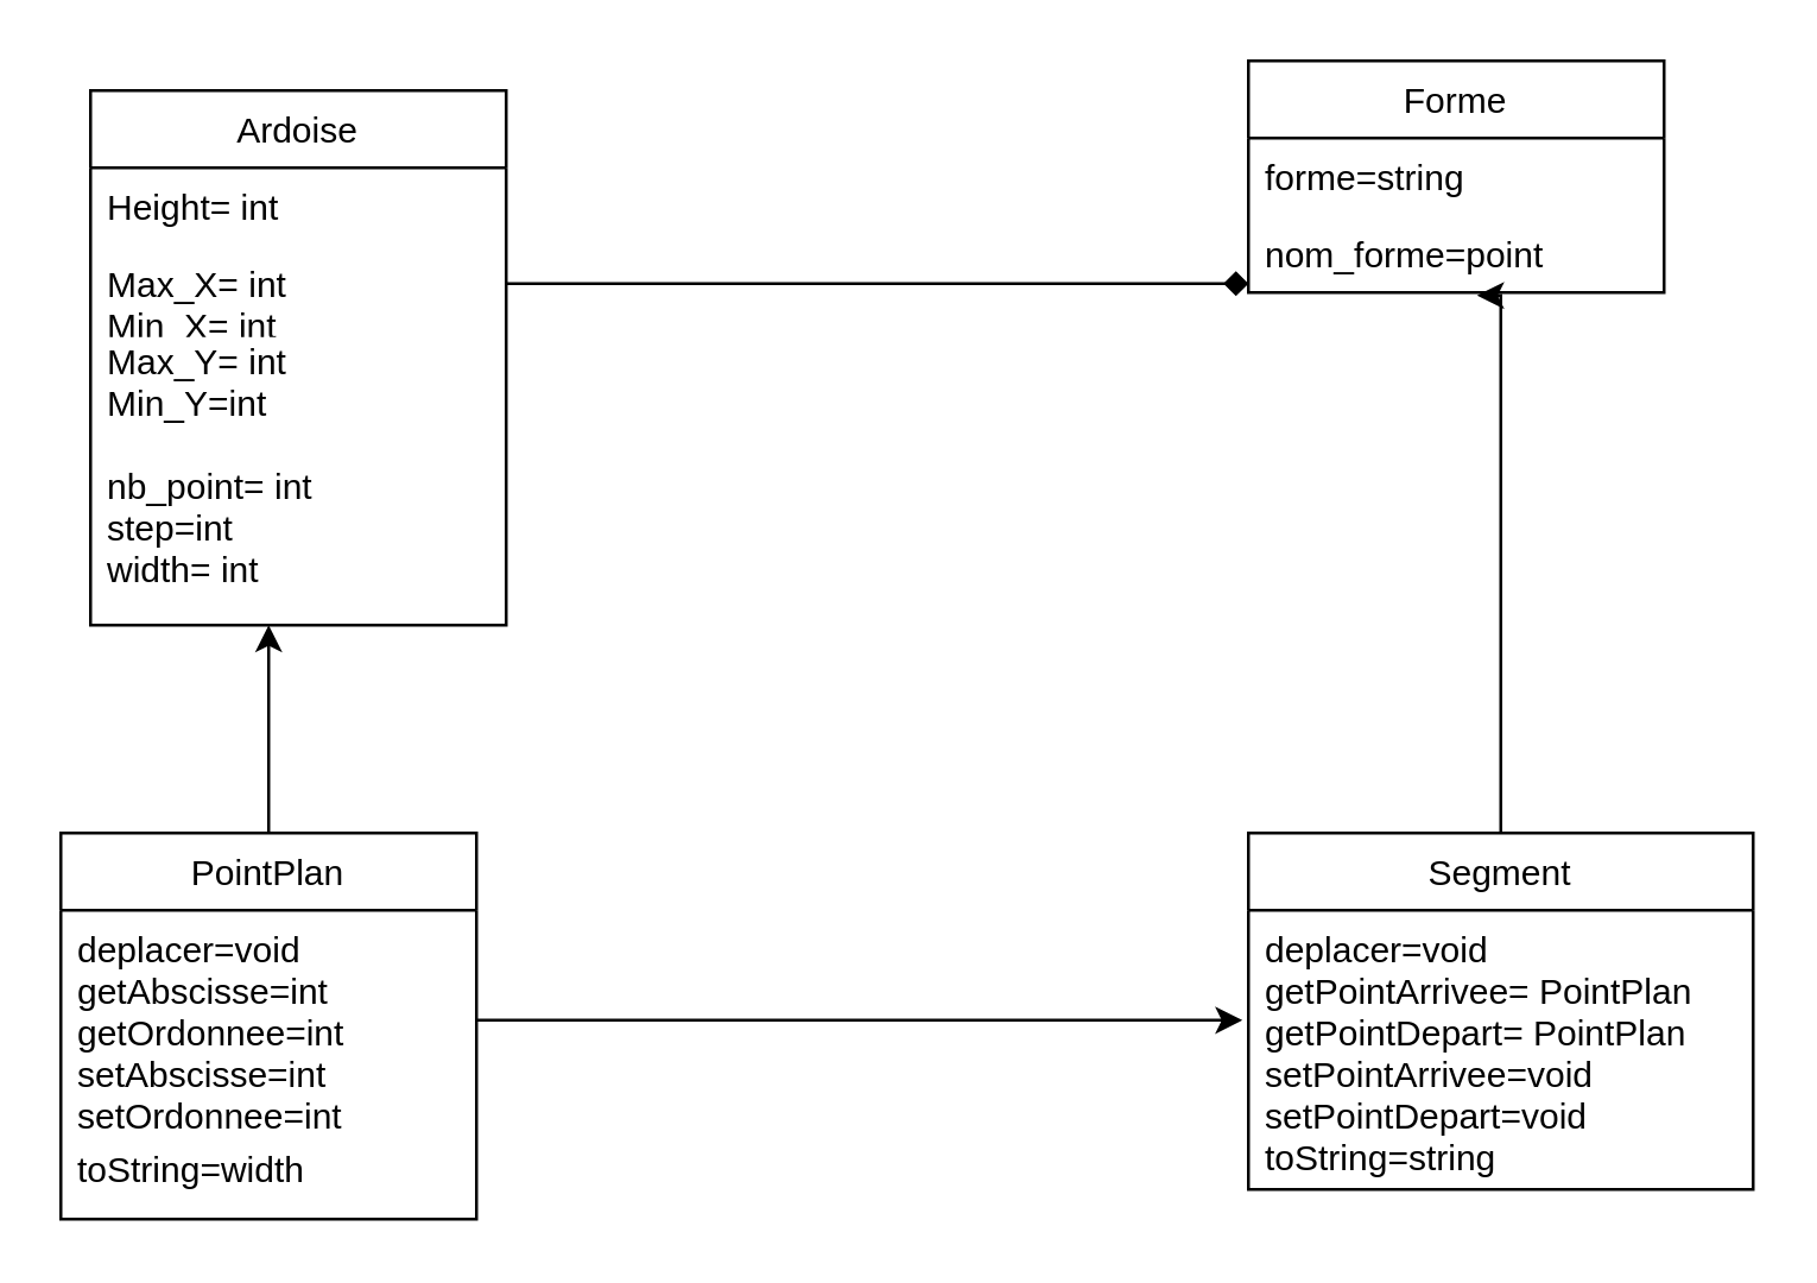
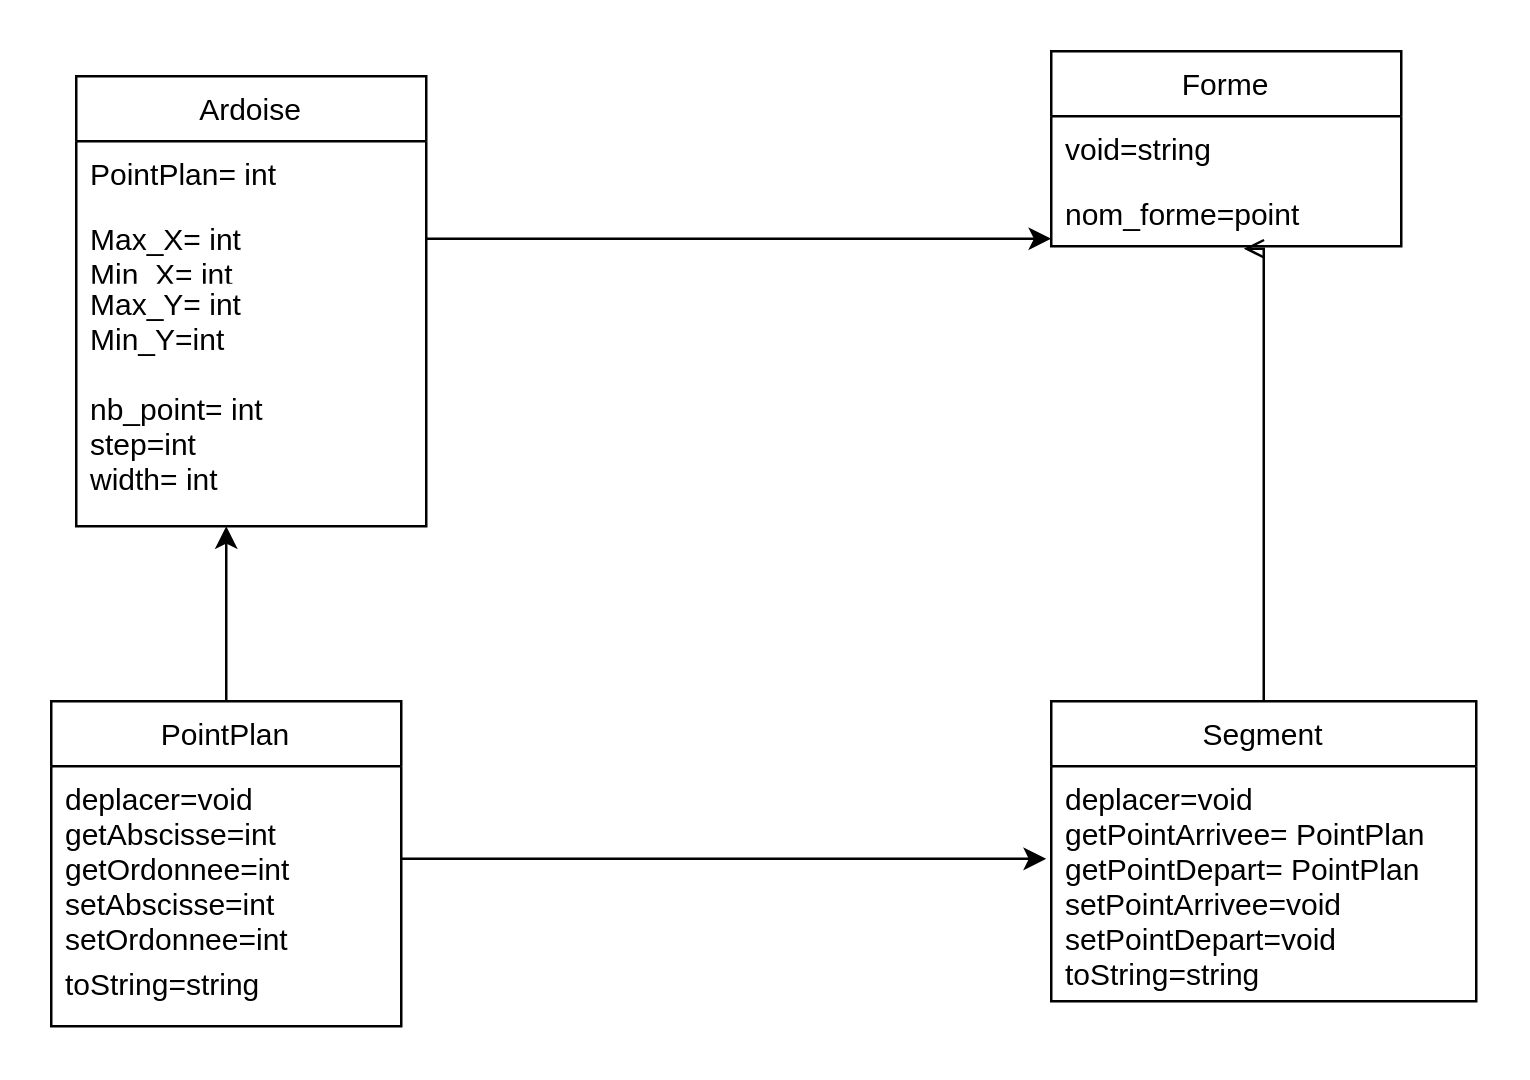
  <mxCell id="0" />
  <mxCell id="1" parent="0" />
  <mxCell id="2" value="Ardoise" style="swimlane;fontStyle=0;childLayout=stackLayout;horizontal=1;startSize=26;fillColor=none;horizontalStack=0;resizeParent=1;resizeParentMax=0;resizeLast=0;collapsible=1;marginBottom=0;" vertex="1" parent="1"><mxGeometry x="30" y="30" width="140" height="180" as="geometry" /></mxCell>
- <mxCell id="3" value="Height= int" style="text;strokeColor=none;fillColor=none;align=left;verticalAlign=top;spacingLeft=4;spacingRight=4;overflow=hidden;rotatable=0;points=[[0,0.5],[1,0.5]];portConstraint=eastwest;" vertex="1" parent="2"><mxGeometry y="26" width="140" height="26" as="geometry" /></mxCell>
+ <mxCell id="3" value="PointPlan= int" style="text;strokeColor=none;fillColor=none;align=left;verticalAlign=top;spacingLeft=4;spacingRight=4;overflow=hidden;rotatable=0;points=[[0,0.5],[1,0.5]];portConstraint=eastwest;" vertex="1" parent="2"><mxGeometry y="26" width="140" height="26" as="geometry" /></mxCell>
  <mxCell id="4" value="Max_X= int&#10;Min_X= int" style="text;strokeColor=none;fillColor=none;align=left;verticalAlign=top;spacingLeft=4;spacingRight=4;overflow=hidden;rotatable=0;points=[[0,0.5],[1,0.5]];portConstraint=eastwest;" vertex="1" parent="2"><mxGeometry y="52" width="140" height="26" as="geometry" /></mxCell>
  <mxCell id="5" value="Max_Y= int&#10;Min_Y=int&#10;&#10;nb_point= int&#10;step=int&#10;width= int" style="text;strokeColor=none;fillColor=none;align=left;verticalAlign=top;spacingLeft=4;spacingRight=4;overflow=hidden;rotatable=0;points=[[0,0.5],[1,0.5]];portConstraint=eastwest;" vertex="1" parent="2"><mxGeometry y="78" width="140" height="102" as="geometry" /></mxCell>
  <mxCell id="6" value="Forme" style="swimlane;fontStyle=0;childLayout=stackLayout;horizontal=1;startSize=26;fillColor=none;horizontalStack=0;resizeParent=1;resizeParentMax=0;resizeLast=0;collapsible=1;marginBottom=0;" vertex="1" parent="1"><mxGeometry x="420" y="20" width="140" height="78" as="geometry" /></mxCell>
- <mxCell id="7" value="forme=string" style="text;strokeColor=none;fillColor=none;align=left;verticalAlign=top;spacingLeft=4;spacingRight=4;overflow=hidden;rotatable=0;points=[[0,0.5],[1,0.5]];portConstraint=eastwest;" vertex="1" parent="6"><mxGeometry y="26" width="140" height="26" as="geometry" /></mxCell>
+ <mxCell id="7" value="void=string" style="text;strokeColor=none;fillColor=none;align=left;verticalAlign=top;spacingLeft=4;spacingRight=4;overflow=hidden;rotatable=0;points=[[0,0.5],[1,0.5]];portConstraint=eastwest;" vertex="1" parent="6"><mxGeometry y="26" width="140" height="26" as="geometry" /></mxCell>
  <mxCell id="8" value="nom_forme=point" style="text;strokeColor=none;fillColor=none;align=left;verticalAlign=top;spacingLeft=4;spacingRight=4;overflow=hidden;rotatable=0;points=[[0,0.5],[1,0.5]];portConstraint=eastwest;" vertex="1" parent="6"><mxGeometry y="52" width="140" height="26" as="geometry" /></mxCell>
  <mxCell id="9" style="edgeStyle=orthogonalEdgeStyle;rounded=0;orthogonalLoop=1;jettySize=auto;html=1;" edge="1" parent="1" source="10"><mxGeometry relative="1" as="geometry"><mxPoint x="90" y="210" as="targetPoint" /></mxGeometry></mxCell>
  <mxCell id="10" value="PointPlan" style="swimlane;fontStyle=0;childLayout=stackLayout;horizontal=1;startSize=26;fillColor=none;horizontalStack=0;resizeParent=1;resizeParentMax=0;resizeLast=0;collapsible=1;marginBottom=0;" vertex="1" parent="1"><mxGeometry x="20" y="280" width="140" height="130" as="geometry" /></mxCell>
  <mxCell id="11" value="deplacer=void&#10;getAbscisse=int&#10;getOrdonnee=int&#10;setAbscisse=int&#10;setOrdonnee=int" style="text;strokeColor=none;fillColor=none;align=left;verticalAlign=top;spacingLeft=4;spacingRight=4;overflow=hidden;rotatable=0;points=[[0,0.5],[1,0.5]];portConstraint=eastwest;" vertex="1" parent="10"><mxGeometry y="26" width="140" height="74" as="geometry" /></mxCell>
- <mxCell id="12" value="toString=width" style="text;strokeColor=none;fillColor=none;align=left;verticalAlign=top;spacingLeft=4;spacingRight=4;overflow=hidden;rotatable=0;points=[[0,0.5],[1,0.5]];portConstraint=eastwest;" vertex="1" parent="10"><mxGeometry y="100" width="140" height="30" as="geometry" /></mxCell>
- <mxCell id="13" style="edgeStyle=orthogonalEdgeStyle;rounded=0;orthogonalLoop=1;jettySize=auto;html=1;entryX=0.55;entryY=1.038;entryDx=0;entryDy=0;entryPerimeter=0;" edge="1" parent="1" source="14" target="8"><mxGeometry relative="1" as="geometry"><Array as="points"><mxPoint x="505" y="99" /></Array></mxGeometry></mxCell>
+ <mxCell id="12" value="toString=string" style="text;strokeColor=none;fillColor=none;align=left;verticalAlign=top;spacingLeft=4;spacingRight=4;overflow=hidden;rotatable=0;points=[[0,0.5],[1,0.5]];portConstraint=eastwest;" vertex="1" parent="10"><mxGeometry y="100" width="140" height="30" as="geometry" /></mxCell>
+ <mxCell id="13" style="edgeStyle=orthogonalEdgeStyle;rounded=0;orthogonalLoop=1;jettySize=auto;html=1;entryX=0.55;entryY=1.038;entryDx=0;entryDy=0;entryPerimeter=0;endArrow=open;" edge="1" parent="1" source="14" target="8"><mxGeometry relative="1" as="geometry"><Array as="points"><mxPoint x="505" y="99" /></Array></mxGeometry></mxCell>
  <mxCell id="14" value="Segment" style="swimlane;fontStyle=0;childLayout=stackLayout;horizontal=1;startSize=26;fillColor=none;horizontalStack=0;resizeParent=1;resizeParentMax=0;resizeLast=0;collapsible=1;marginBottom=0;" vertex="1" parent="1"><mxGeometry x="420" y="280" width="170" height="120" as="geometry" /></mxCell>
  <mxCell id="15" value="deplacer=void&#10;getPointArrivee= PointPlan&#10;getPointDepart= PointPlan&#10;setPointArrivee=void&#10;setPointDepart=void&#10;toString=string" style="text;strokeColor=none;fillColor=none;align=left;verticalAlign=top;spacingLeft=4;spacingRight=4;overflow=hidden;rotatable=0;points=[[0,0.5],[1,0.5]];portConstraint=eastwest;" vertex="1" parent="14"><mxGeometry y="26" width="170" height="94" as="geometry" /></mxCell>
- <mxCell id="16" style="edgeStyle=orthogonalEdgeStyle;rounded=0;orthogonalLoop=1;jettySize=auto;html=1;endArrow=diamond;" edge="1" parent="1" source="4" target="8"><mxGeometry relative="1" as="geometry"><Array as="points"><mxPoint x="350" y="95" /><mxPoint x="350" y="95" /></Array></mxGeometry></mxCell>
+ <mxCell id="16" style="edgeStyle=orthogonalEdgeStyle;rounded=0;orthogonalLoop=1;jettySize=auto;html=1;" edge="1" parent="1" source="4" target="8"><mxGeometry relative="1" as="geometry"><Array as="points"><mxPoint x="350" y="95" /><mxPoint x="350" y="95" /></Array></mxGeometry></mxCell>
  <mxCell id="17" style="edgeStyle=orthogonalEdgeStyle;rounded=0;orthogonalLoop=1;jettySize=auto;html=1;entryX=-0.012;entryY=0.394;entryDx=0;entryDy=0;entryPerimeter=0;" edge="1" parent="1" source="11" target="15"><mxGeometry relative="1" as="geometry" /></mxCell>
